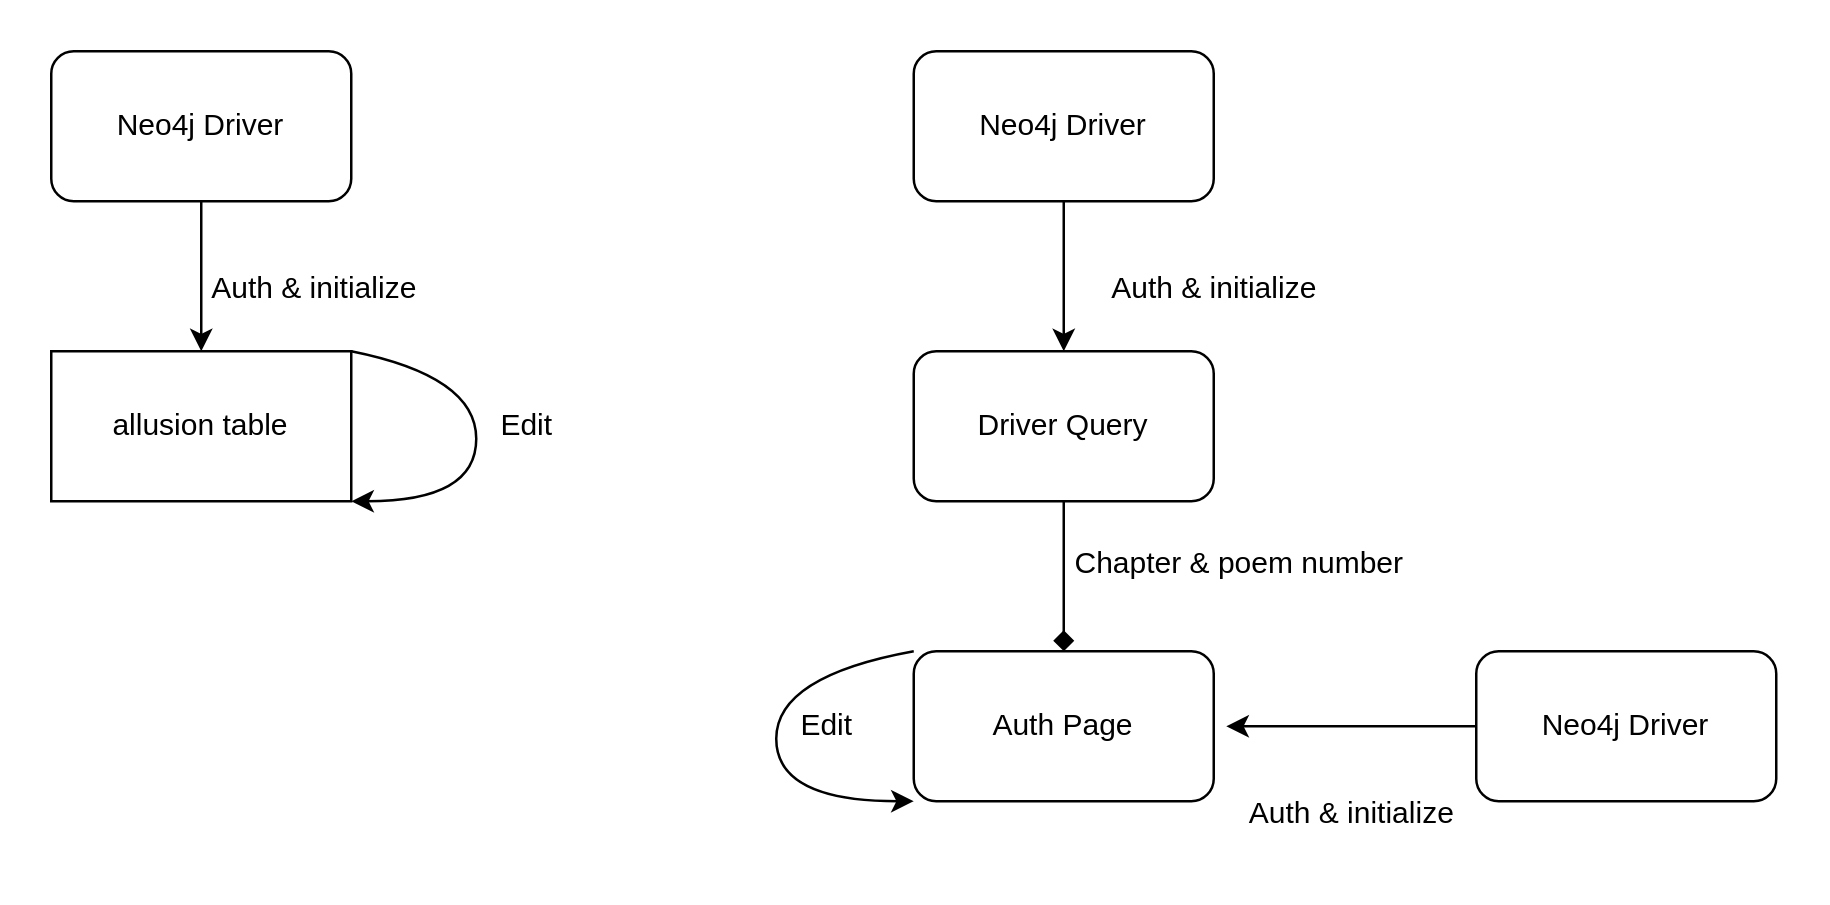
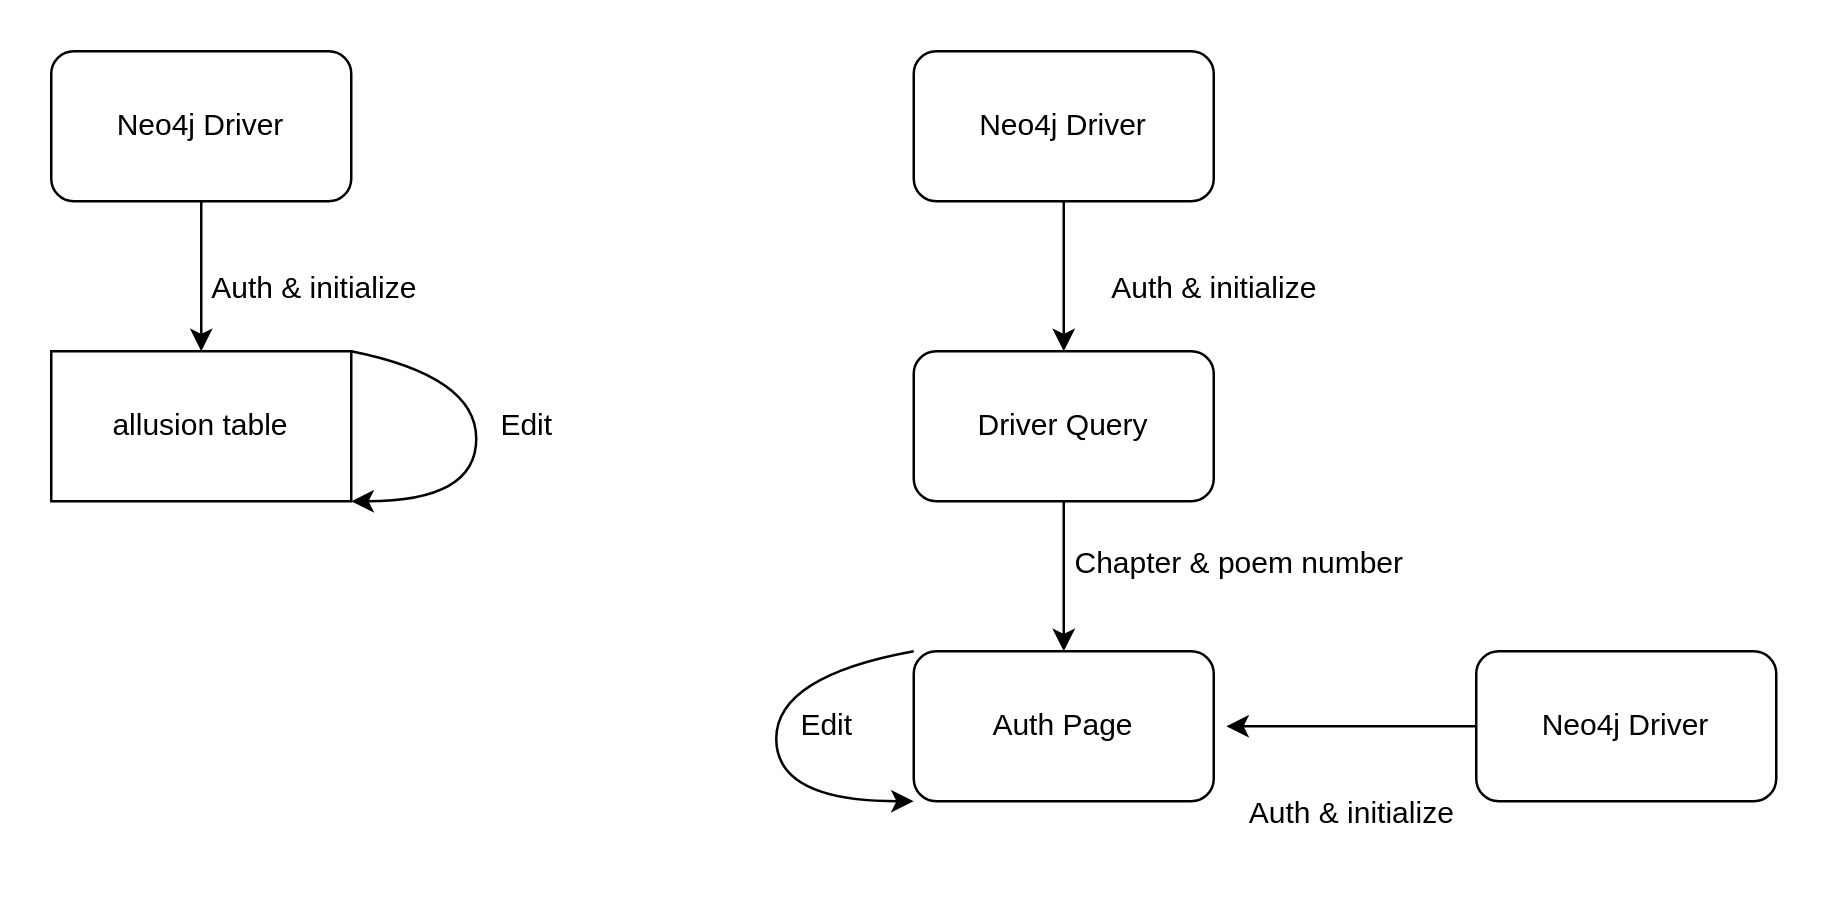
  <mxCell id="0" />
  <mxCell id="1" parent="0" />
  <mxCell id="2" value="allusion table" style="whiteSpace=wrap;html=1;rounded=0;" vertex="1" parent="1"><mxGeometry x="20" y="140" width="120" height="60" as="geometry" /></mxCell>
  <mxCell id="3" value="" style="curved=1;endArrow=classic;html=1;exitX=1;exitY=0;exitDx=0;exitDy=0;entryX=1;entryY=1;entryDx=0;entryDy=0;" edge="1" parent="1" source="2" target="2"><mxGeometry width="50" height="50" relative="1" as="geometry"><mxPoint x="500" y="290" as="sourcePoint" /><mxPoint x="550" y="240" as="targetPoint" /><Array as="points"><mxPoint x="190" y="150" /><mxPoint x="190" y="200" /></Array></mxGeometry></mxCell>
  <mxCell id="4" value="Edit" style="text;html=1;align=center;verticalAlign=middle;resizable=0;points=[];autosize=1;strokeColor=none;fillColor=none;" vertex="1" parent="1"><mxGeometry x="190" y="155" width="40" height="30" as="geometry" /></mxCell>
  <mxCell id="5" value="" style="edgeStyle=none;html=1;" edge="1" parent="1" source="6" target="2"><mxGeometry relative="1" as="geometry" /></mxCell>
  <mxCell id="6" value="Neo4j Driver" style="rounded=1;whiteSpace=wrap;html=1;" vertex="1" parent="1"><mxGeometry x="20" y="20" width="120" height="60" as="geometry" /></mxCell>
  <mxCell id="7" value="Auth &amp;amp; initialize" style="text;html=1;align=center;verticalAlign=middle;resizable=0;points=[];autosize=1;strokeColor=none;fillColor=none;" vertex="1" parent="1"><mxGeometry x="70" y="100" width="110" height="30" as="geometry" /></mxCell>
  <mxCell id="8" value="" style="edgeStyle=none;html=1;" edge="1" parent="1" source="9"><mxGeometry relative="1" as="geometry"><mxPoint x="425" y="140" as="targetPoint" /></mxGeometry></mxCell>
  <mxCell id="9" value="Neo4j Driver" style="rounded=1;whiteSpace=wrap;html=1;" vertex="1" parent="1"><mxGeometry x="365" y="20" width="120" height="60" as="geometry" /></mxCell>
  <mxCell id="10" value="Auth &amp;amp; initialize" style="text;html=1;align=center;verticalAlign=middle;resizable=0;points=[];autosize=1;strokeColor=none;fillColor=none;" vertex="1" parent="1"><mxGeometry x="430" y="100" width="110" height="30" as="geometry" /></mxCell>
- <mxCell id="11" style="edgeStyle=none;html=1;exitX=0.5;exitY=1;exitDx=0;exitDy=0;entryX=0.5;entryY=0;entryDx=0;entryDy=0;endArrow=diamond;" edge="1" parent="1" source="12" target="13"><mxGeometry relative="1" as="geometry" /></mxCell>
+ <mxCell id="11" style="edgeStyle=none;html=1;exitX=0.5;exitY=1;exitDx=0;exitDy=0;entryX=0.5;entryY=0;entryDx=0;entryDy=0;" edge="1" parent="1" source="12" target="13"><mxGeometry relative="1" as="geometry" /></mxCell>
  <mxCell id="12" value="Driver Query" style="rounded=1;whiteSpace=wrap;html=1;" vertex="1" parent="1"><mxGeometry x="365" y="140" width="120" height="60" as="geometry" /></mxCell>
  <mxCell id="13" value="Auth Page" style="rounded=1;whiteSpace=wrap;html=1;" vertex="1" parent="1"><mxGeometry x="365" y="260" width="120" height="60" as="geometry" /></mxCell>
  <mxCell id="14" value="Chapter &amp;amp; poem number" style="text;html=1;align=center;verticalAlign=middle;resizable=0;points=[];autosize=1;strokeColor=none;fillColor=none;" vertex="1" parent="1"><mxGeometry x="420" y="210" width="150" height="30" as="geometry" /></mxCell>
  <mxCell id="15" style="edgeStyle=none;html=1;exitX=0;exitY=0.5;exitDx=0;exitDy=0;" edge="1" parent="1" source="16"><mxGeometry relative="1" as="geometry"><mxPoint x="490" y="290" as="targetPoint" /></mxGeometry></mxCell>
  <mxCell id="16" value="Neo4j Driver" style="rounded=1;whiteSpace=wrap;html=1;" vertex="1" parent="1"><mxGeometry x="590" y="260" width="120" height="60" as="geometry" /></mxCell>
  <mxCell id="17" value="Auth &amp;amp; initialize" style="text;html=1;align=center;verticalAlign=middle;resizable=0;points=[];autosize=1;strokeColor=none;fillColor=none;" vertex="1" parent="1"><mxGeometry x="485" y="310" width="110" height="30" as="geometry" /></mxCell>
  <mxCell id="18" value="" style="curved=1;endArrow=classic;html=1;exitX=0;exitY=0;exitDx=0;exitDy=0;entryX=0;entryY=1;entryDx=0;entryDy=0;" edge="1" parent="1" source="13" target="13"><mxGeometry width="50" height="50" relative="1" as="geometry"><mxPoint x="260" y="260" as="sourcePoint" /><mxPoint x="260" y="320" as="targetPoint" /><Array as="points"><mxPoint x="310" y="270" /><mxPoint x="310" y="320" /></Array></mxGeometry></mxCell>
  <mxCell id="19" value="Edit" style="text;html=1;align=center;verticalAlign=middle;resizable=0;points=[];autosize=1;strokeColor=none;fillColor=none;" vertex="1" parent="1"><mxGeometry x="310" y="275" width="40" height="30" as="geometry" /></mxCell>
